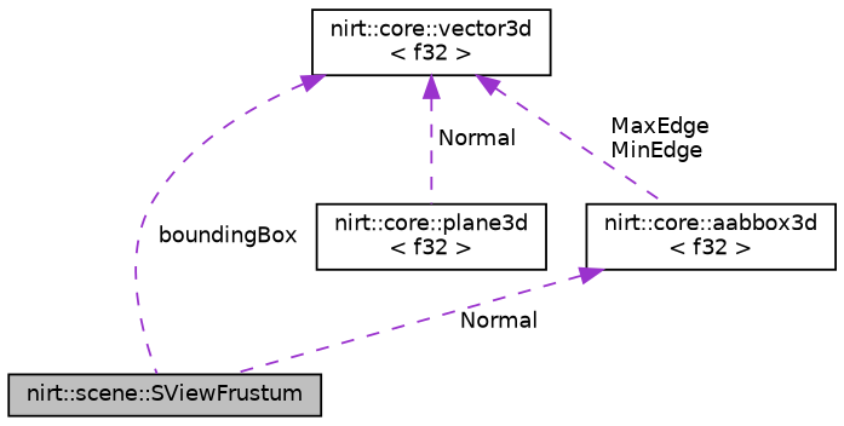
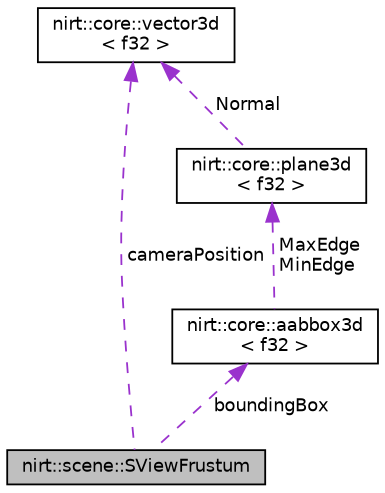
  digraph {
    node [color=black fillcolor=white fontname=Helvetica fontsize=10 shape=record style=filled]
    edge [color=darkorchid3 dir=back fontname=Helvetica fontsize=10 labelfontname=Helvetica labelfontsize=10 style=dashed]
    n1 [fillcolor=grey75 fontcolor=black height=0.2 label="nirt::scene::SViewFrustum" width=0.4]
    n2 [height=0.2 label="nirt::core::vector3d\l\< f32 \>" width=0.4]
    n3 [height=0.2 label="nirt::core::plane3d\l\< f32 \>" width=0.4]
    n4 [height=0.2 label="nirt::core::aabbox3d\l\< f32 \>" width=0.4]
-   n2 -> n1 [label=" boundingBox"]
+   n2 -> n1 [label=" cameraPosition"]
    n2 -> n3 [label=" Normal"]
-   n2 -> n4 [label=" MaxEdge\nMinEdge"]
-   n4 -> n1 [label=" Normal"]
+   n3 -> n4 [label=" MaxEdge\nMinEdge"]
+   n4 -> n1 [label=" boundingBox"]
  }
